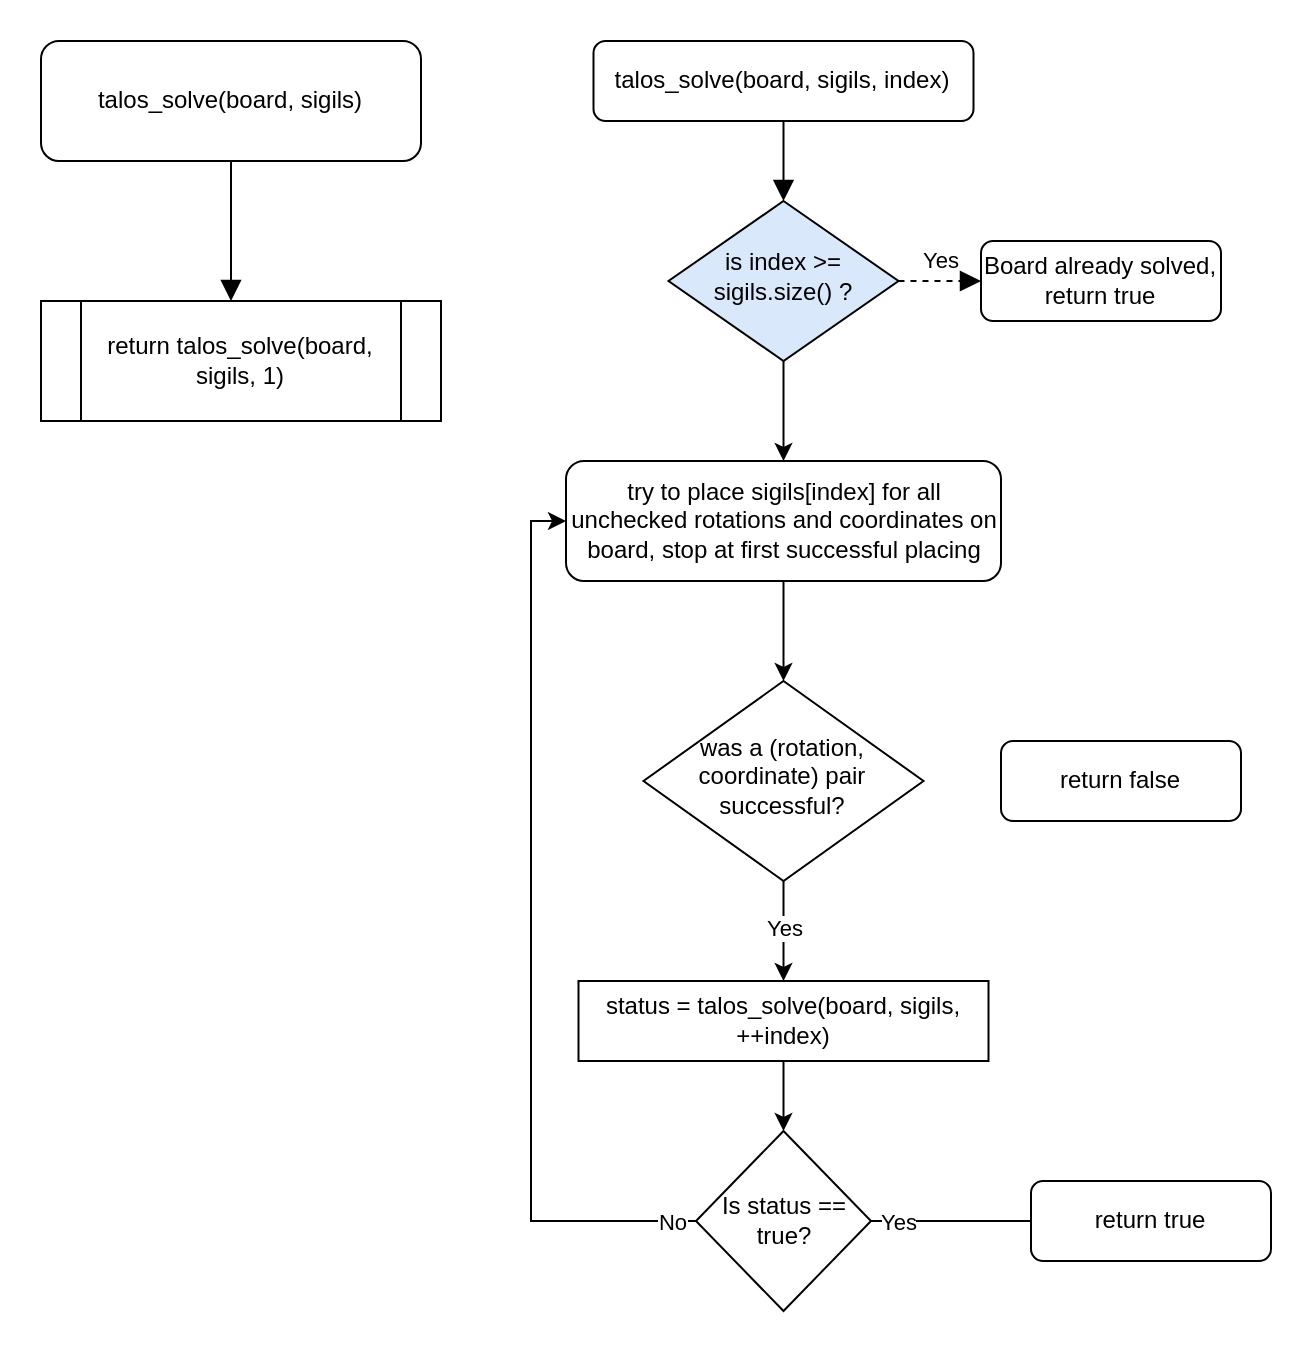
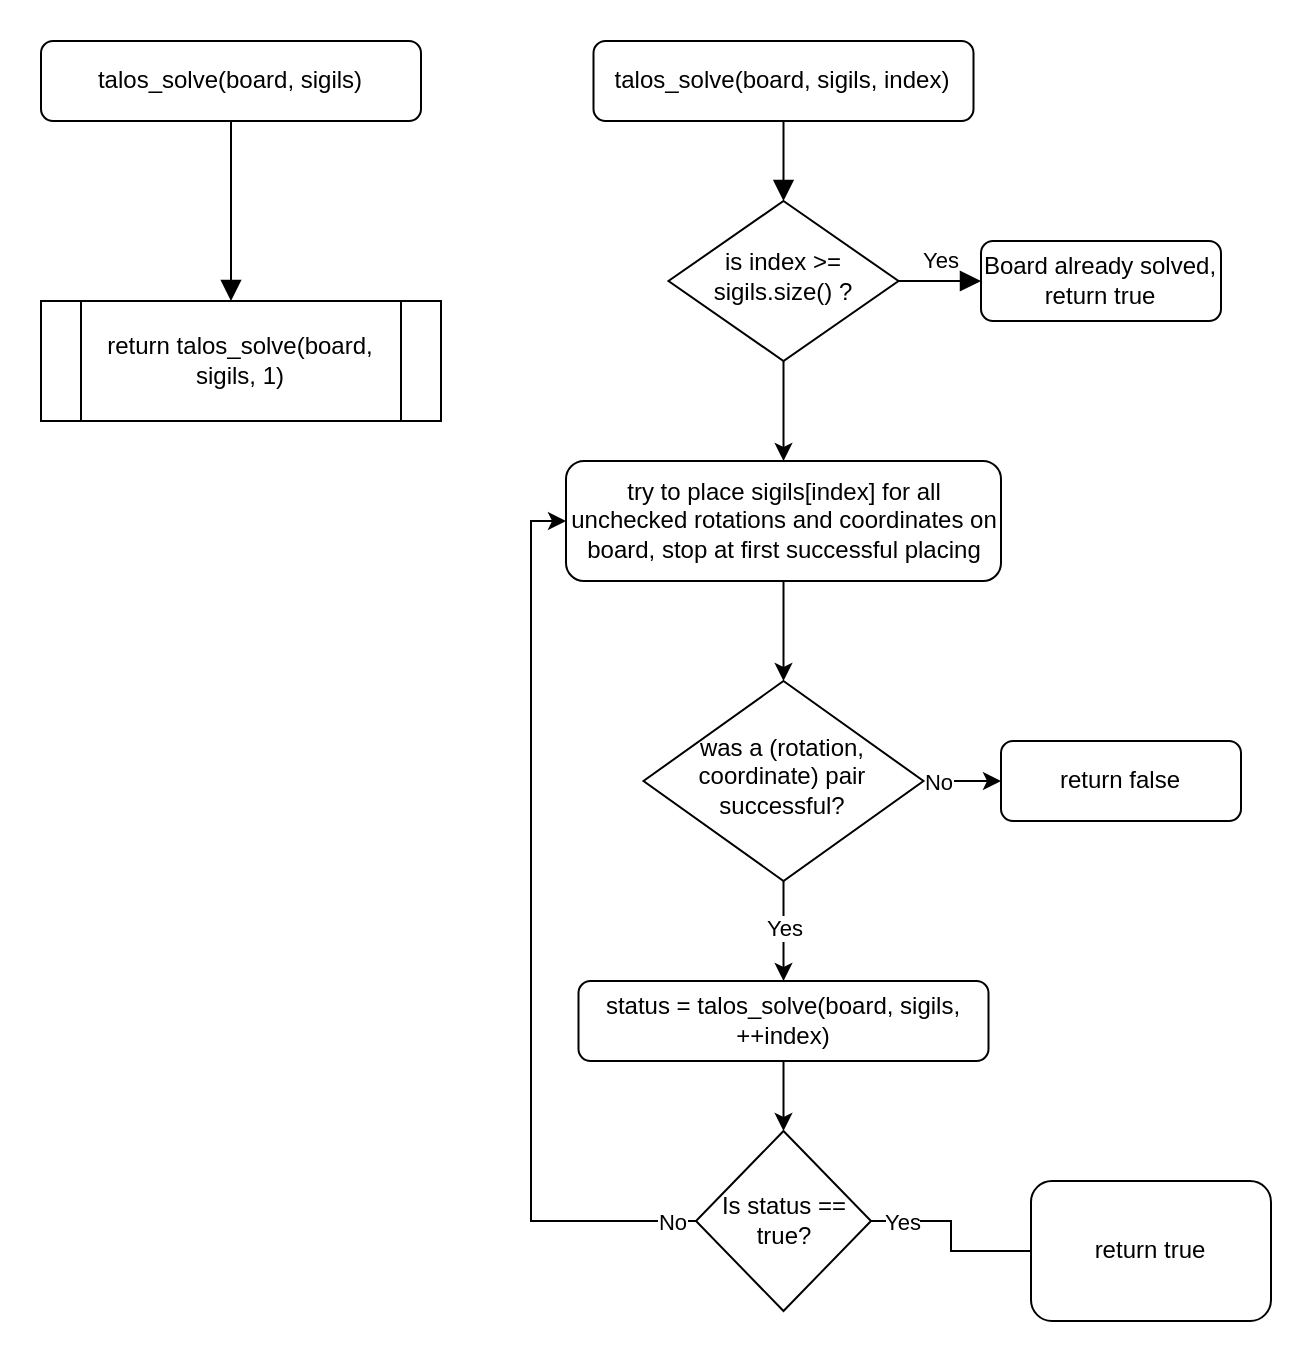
  <mxCell id="0" />
  <mxCell id="1" parent="0" />
  <mxCell id="2" value="" style="rounded=0;html=1;jettySize=auto;orthogonalLoop=1;fontSize=11;endArrow=block;endFill=1;endSize=8;strokeWidth=1;shadow=0;labelBackgroundColor=none;edgeStyle=orthogonalEdgeStyle;entryX=0.5;entryY=0;entryDx=0;entryDy=0;" parent="1" source="3" edge="1"><mxGeometry relative="1" as="geometry"><mxPoint x="115" y="150" as="targetPoint" /></mxGeometry></mxCell>
- <mxCell id="3" value="talos_solve(board, sigils)" style="rounded=1;whiteSpace=wrap;html=1;fontSize=12;glass=0;strokeWidth=1;shadow=0;" parent="1" vertex="1"><mxGeometry x="20" y="20" width="190" height="60" as="geometry" /></mxCell>
- <mxCell id="4" value="Yes" style="edgeStyle=orthogonalEdgeStyle;rounded=0;html=1;jettySize=auto;orthogonalLoop=1;fontSize=11;endArrow=block;endFill=1;endSize=8;strokeWidth=1;shadow=0;labelBackgroundColor=none;dashed=1;" edge="1" parent="1" source="6" target="7"><mxGeometry y="10" relative="1" as="geometry"><mxPoint as="offset" /></mxGeometry></mxCell>
+ <mxCell id="3" value="talos_solve(board, sigils)" style="rounded=1;whiteSpace=wrap;html=1;fontSize=12;glass=0;strokeWidth=1;shadow=0;" parent="1" vertex="1"><mxGeometry x="20" y="20" width="190" height="40" as="geometry" /></mxCell>
+ <mxCell id="4" value="Yes" style="edgeStyle=orthogonalEdgeStyle;rounded=0;html=1;jettySize=auto;orthogonalLoop=1;fontSize=11;endArrow=block;endFill=1;endSize=8;strokeWidth=1;shadow=0;labelBackgroundColor=none;" edge="1" parent="1" source="6" target="7"><mxGeometry y="10" relative="1" as="geometry"><mxPoint as="offset" /></mxGeometry></mxCell>
  <mxCell id="5" style="edgeStyle=orthogonalEdgeStyle;rounded=0;orthogonalLoop=1;jettySize=auto;html=1;entryX=0.5;entryY=0;entryDx=0;entryDy=0;" edge="1" parent="1" source="6" target="20"><mxGeometry relative="1" as="geometry" /></mxCell>
- <mxCell id="6" value="is index &amp;gt;= sigils.size() ?" style="rhombus;whiteSpace=wrap;html=1;shadow=0;fontFamily=Helvetica;fontSize=12;align=center;strokeWidth=1;spacing=6;spacingTop=-4;fillColor=#dae8fc;" vertex="1" parent="1"><mxGeometry x="333.75" y="100" width="115" height="80" as="geometry" /></mxCell>
+ <mxCell id="6" value="is index &amp;gt;= sigils.size() ?" style="rhombus;whiteSpace=wrap;html=1;shadow=0;fontFamily=Helvetica;fontSize=12;align=center;strokeWidth=1;spacing=6;spacingTop=-4;" vertex="1" parent="1"><mxGeometry x="333.75" y="100" width="115" height="80" as="geometry" /></mxCell>
  <mxCell id="7" value="Board already solved, return true" style="rounded=1;whiteSpace=wrap;html=1;fontSize=12;glass=0;strokeWidth=1;shadow=0;" vertex="1" parent="1"><mxGeometry x="490" y="120" width="120" height="40" as="geometry" /></mxCell>
  <mxCell id="8" style="edgeStyle=orthogonalEdgeStyle;rounded=0;orthogonalLoop=1;jettySize=auto;html=1;entryX=0.5;entryY=0;entryDx=0;entryDy=0;" edge="1" parent="1" source="12" target="14"><mxGeometry relative="1" as="geometry" /></mxCell>
  <mxCell id="9" value="Yes" style="edgeLabel;html=1;align=center;verticalAlign=middle;resizable=0;points=[];" vertex="1" connectable="0" parent="8"><mxGeometry x="-0.088" relative="1" as="geometry"><mxPoint as="offset" /></mxGeometry></mxCell>
+ <mxCell id="10" style="edgeStyle=orthogonalEdgeStyle;rounded=0;orthogonalLoop=1;jettySize=auto;html=1;entryX=0;entryY=0.5;entryDx=0;entryDy=0;" edge="1" parent="1" source="12" target="15"><mxGeometry relative="1" as="geometry" /></mxCell>
+ <mxCell id="11" value="No" style="edgeLabel;html=1;align=center;verticalAlign=middle;resizable=0;points=[];" vertex="1" connectable="0" parent="10"><mxGeometry x="-0.651" relative="1" as="geometry"><mxPoint as="offset" /></mxGeometry></mxCell>
  <mxCell id="12" value="was a (rotation, coordinate) pair successful?" style="rhombus;whiteSpace=wrap;html=1;shadow=0;fontFamily=Helvetica;fontSize=12;align=center;strokeWidth=1;spacing=6;spacingTop=-4;" vertex="1" parent="1"><mxGeometry x="321.25" y="340" width="140" height="100" as="geometry" /></mxCell>
  <mxCell id="13" style="edgeStyle=orthogonalEdgeStyle;rounded=0;orthogonalLoop=1;jettySize=auto;html=1;exitX=0.5;exitY=1;exitDx=0;exitDy=0;entryX=0.5;entryY=0;entryDx=0;entryDy=0;" edge="1" parent="1" source="14" target="25"><mxGeometry relative="1" as="geometry" /></mxCell>
- <mxCell id="14" value="status = talos_solve(board, sigils, ++index)" style="whiteSpace=wrap;html=1;fontSize=12;glass=0;strokeWidth=1;shadow=0;rounded=0;" vertex="1" parent="1"><mxGeometry x="288.75" y="490" width="205" height="40" as="geometry" /></mxCell>
+ <mxCell id="14" value="status = talos_solve(board, sigils, ++index)" style="rounded=1;whiteSpace=wrap;html=1;fontSize=12;glass=0;strokeWidth=1;shadow=0;" vertex="1" parent="1"><mxGeometry x="288.75" y="490" width="205" height="40" as="geometry" /></mxCell>
  <mxCell id="15" value="return false" style="rounded=1;whiteSpace=wrap;html=1;fontSize=12;glass=0;strokeWidth=1;shadow=0;" vertex="1" parent="1"><mxGeometry x="500" y="370" width="120" height="40" as="geometry" /></mxCell>
  <mxCell id="16" value="" style="rounded=0;html=1;jettySize=auto;orthogonalLoop=1;fontSize=11;endArrow=block;endFill=1;endSize=8;strokeWidth=1;shadow=0;labelBackgroundColor=none;edgeStyle=orthogonalEdgeStyle;exitX=0.5;exitY=1;exitDx=0;exitDy=0;entryX=0.5;entryY=0;entryDx=0;entryDy=0;" edge="1" parent="1" source="17" target="6"><mxGeometry relative="1" as="geometry"><mxPoint x="390" y="100" as="targetPoint" /><mxPoint x="270" y="65.024" as="sourcePoint" /></mxGeometry></mxCell>
  <mxCell id="17" value="talos_solve(board, sigils, index)" style="rounded=1;whiteSpace=wrap;html=1;fontSize=12;glass=0;strokeWidth=1;shadow=0;" vertex="1" parent="1"><mxGeometry x="296.25" y="20" width="190" height="40" as="geometry" /></mxCell>
  <mxCell id="18" value="return talos_solve(board, sigils, 1)" style="shape=process;whiteSpace=wrap;html=1;backgroundOutline=1;" vertex="1" parent="1"><mxGeometry x="20" y="150" width="200" height="60" as="geometry" /></mxCell>
  <mxCell id="19" style="edgeStyle=orthogonalEdgeStyle;rounded=0;orthogonalLoop=1;jettySize=auto;html=1;exitX=0.5;exitY=1;exitDx=0;exitDy=0;entryX=0.5;entryY=0;entryDx=0;entryDy=0;" edge="1" parent="1" source="20" target="12"><mxGeometry relative="1" as="geometry" /></mxCell>
  <mxCell id="20" value="try to place sigils[index] for all unchecked rotations and coordinates on board, stop at first successful placing" style="rounded=1;whiteSpace=wrap;html=1;fontSize=12;glass=0;strokeWidth=1;shadow=0;" vertex="1" parent="1"><mxGeometry x="282.5" y="230" width="217.5" height="60" as="geometry" /></mxCell>
  <mxCell id="21" style="edgeStyle=orthogonalEdgeStyle;rounded=0;orthogonalLoop=1;jettySize=auto;html=1;entryX=0;entryY=0.5;entryDx=0;entryDy=0;exitX=0;exitY=0.5;exitDx=0;exitDy=0;" edge="1" parent="1" source="25" target="20"><mxGeometry relative="1" as="geometry"><mxPoint x="225" y="260" as="targetPoint" /><mxPoint x="295" y="610" as="sourcePoint" /><Array as="points"><mxPoint x="265" y="610" /><mxPoint x="265" y="260" /></Array></mxGeometry></mxCell>
  <mxCell id="22" value="No" style="edgeLabel;html=1;align=center;verticalAlign=middle;resizable=0;points=[];" vertex="1" connectable="0" parent="21"><mxGeometry x="-0.958" y="1" relative="1" as="geometry"><mxPoint x="-3" y="-1" as="offset" /></mxGeometry></mxCell>
  <mxCell id="23" style="edgeStyle=orthogonalEdgeStyle;rounded=0;orthogonalLoop=1;jettySize=auto;html=1;entryX=0;entryY=0.5;entryDx=0;entryDy=0;endArrow=none;" edge="1" parent="1" source="25" target="26"><mxGeometry relative="1" as="geometry" /></mxCell>
  <mxCell id="24" value="Yes" style="edgeLabel;html=1;align=center;verticalAlign=middle;resizable=0;points=[];" vertex="1" connectable="0" parent="23"><mxGeometry x="-0.756" relative="1" as="geometry"><mxPoint x="3" as="offset" /></mxGeometry></mxCell>
  <mxCell id="25" value="Is status == true?" style="rhombus;whiteSpace=wrap;html=1;" vertex="1" parent="1"><mxGeometry x="347.5" y="565" width="87.5" height="90" as="geometry" /></mxCell>
- <mxCell id="26" value="return true" style="rounded=1;whiteSpace=wrap;html=1;fontSize=12;glass=0;strokeWidth=1;shadow=0;" vertex="1" parent="1"><mxGeometry x="515" y="590" width="120" height="40" as="geometry" /></mxCell>
+ <mxCell id="26" value="return true" style="rounded=1;whiteSpace=wrap;html=1;fontSize=12;glass=0;strokeWidth=1;shadow=0;" vertex="1" parent="1"><mxGeometry x="515" y="590" width="120" height="70" as="geometry" /></mxCell>
